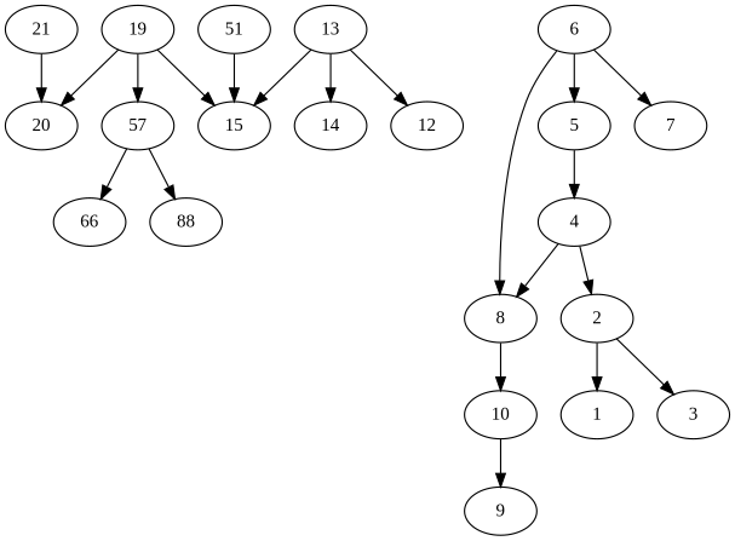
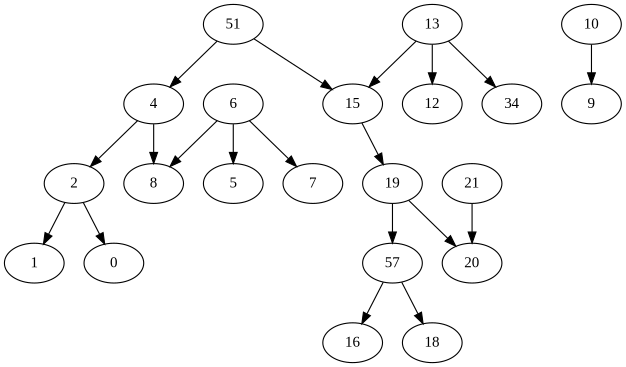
  digraph {
    fontname="Liberation Serif"
    node [fontname="Liberation Serif"]
    edge [fontname="Liberation Serif"]
    n1 [label=51]
    4
    15
    2
    8
    19
    1
-   3
+   3 [label=0]
    10
    13
    12
-   14
+   14 [label=34]
    n13 [label=57]
    20
    6
    5
    7
    9
-   16 [label=66]
-   18 [label=88]
+   16
+   18
    21
-   5 -> 4
+   n1 -> 4
    n1 -> 15
    4 -> 2
    4 -> 8
-   19 -> 15
+   15 -> 19
    2 -> 1
    2 -> 3
-   8 -> 10
    19 -> n13
    19 -> 20
    10 -> 9
    13 -> 15
    13 -> 12
    13 -> 14
    n13 -> 16
    n13 -> 18
    6 -> 8
    6 -> 5
    6 -> 7
    21 -> 20
  }
